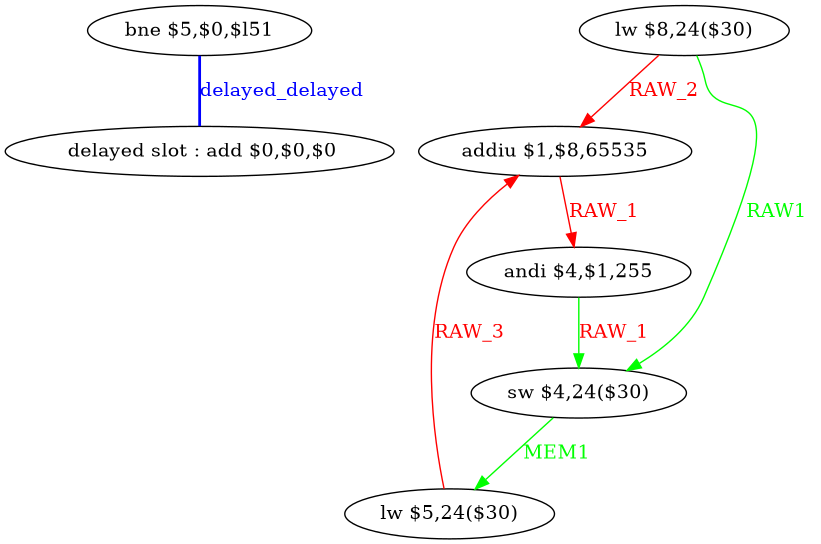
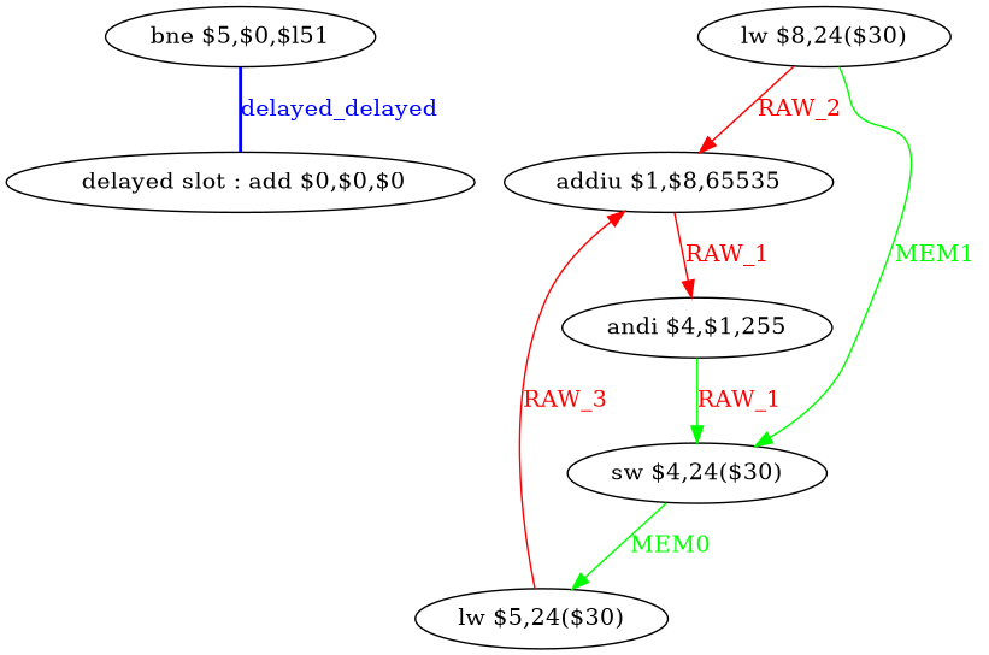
  digraph {
    node [shape=ellipse]
    edge [color=red fontcolor=red]
    n1 [label=" delayed slot : add $0,$0,$0"]
    n2 [label="bne $5,$0,$l51"]
    n3 [label="lw $8,24($30)"]
    n4 [label="addiu $1,$8,65535"]
    n5 [label="sw $4,24($30)"]
    n6 [label="andi $4,$1,255"]
    n7 [label="lw $5,24($30)"]
    n2 -> n1 [color=blue dir=none fontcolor=blue label=delayed_delayed style=bold]
    n3 -> n4 [label=RAW_2]
-   n3 -> n5 [color=green fontcolor=green label=RAW1]
+   n3 -> n5 [color=green fontcolor=green label=MEM1]
    n4 -> n6 [label=RAW_1]
-   n5 -> n7 [color=green fontcolor=green label=MEM1]
+   n5 -> n7 [color=green fontcolor=green label=MEM0]
    n6 -> n5 [color=green label=RAW_1]
    n7 -> n4 [label=RAW_3]
  }
